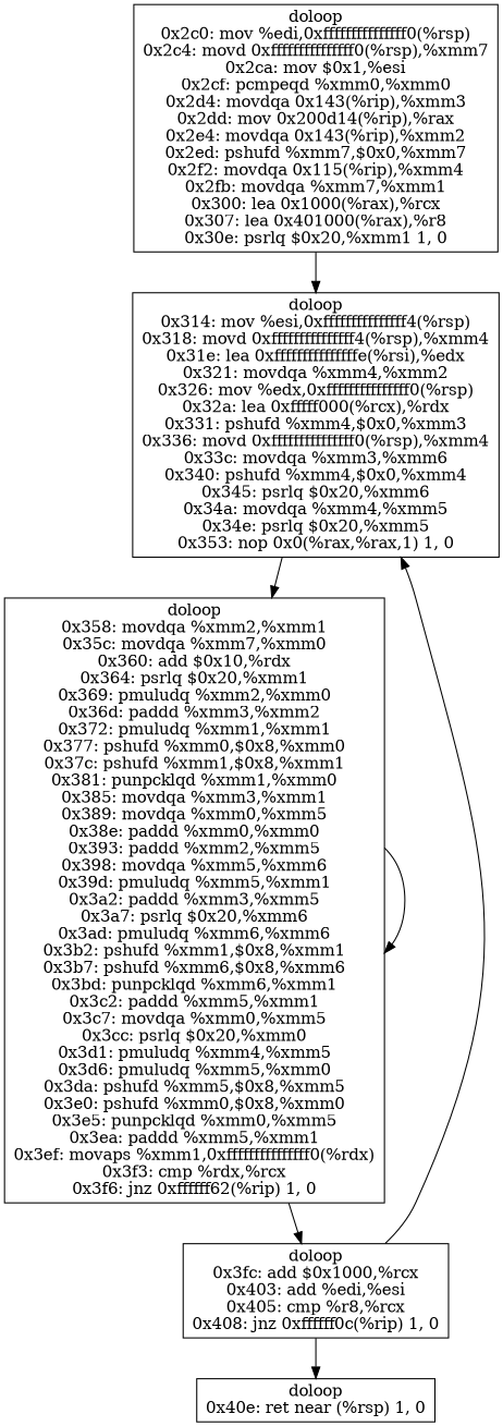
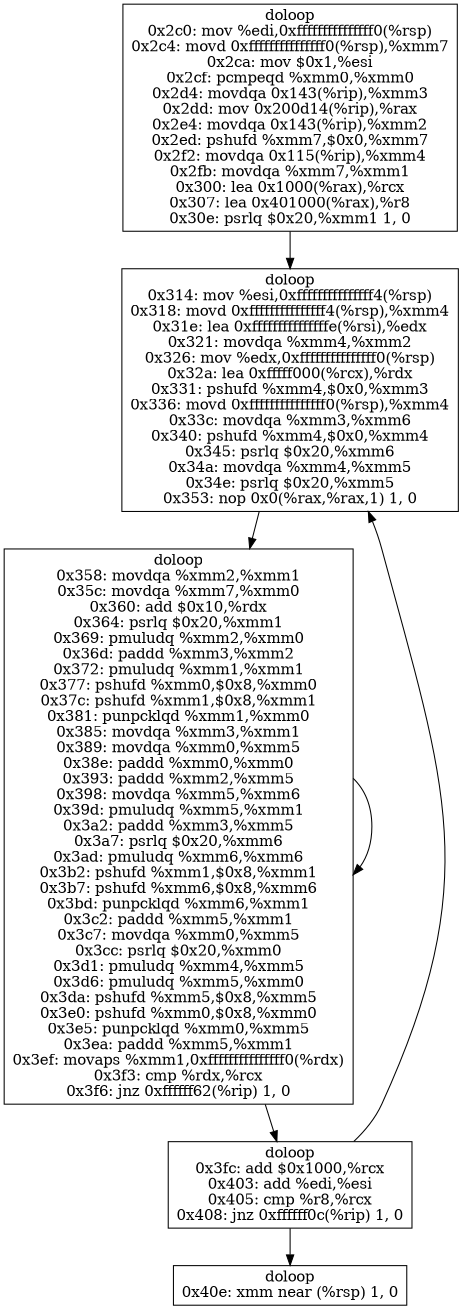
  digraph {
    node [shape=box style=solid]
    edge [color=black style=solid]
    n1 [label="doloop\n0x2c0: mov %edi,0xfffffffffffffff0(%rsp)\n0x2c4: movd 0xfffffffffffffff0(%rsp),%xmm7\n0x2ca: mov $0x1,%esi\n0x2cf: pcmpeqd %xmm0,%xmm0\n0x2d4: movdqa 0x143(%rip),%xmm3\n0x2dd: mov 0x200d14(%rip),%rax\n0x2e4: movdqa 0x143(%rip),%xmm2\n0x2ed: pshufd %xmm7,$0x0,%xmm7\n0x2f2: movdqa 0x115(%rip),%xmm4\n0x2fb: movdqa %xmm7,%xmm1\n0x300: lea 0x1000(%rax),%rcx\n0x307: lea 0x401000(%rax),%r8\n0x30e: psrlq $0x20,%xmm1 1, 0"]
    n2 [label="doloop\n0x314: mov %esi,0xfffffffffffffff4(%rsp)\n0x318: movd 0xfffffffffffffff4(%rsp),%xmm4\n0x31e: lea 0xfffffffffffffffe(%rsi),%edx\n0x321: movdqa %xmm4,%xmm2\n0x326: mov %edx,0xfffffffffffffff0(%rsp)\n0x32a: lea 0xfffff000(%rcx),%rdx\n0x331: pshufd %xmm4,$0x0,%xmm3\n0x336: movd 0xfffffffffffffff0(%rsp),%xmm4\n0x33c: movdqa %xmm3,%xmm6\n0x340: pshufd %xmm4,$0x0,%xmm4\n0x345: psrlq $0x20,%xmm6\n0x34a: movdqa %xmm4,%xmm5\n0x34e: psrlq $0x20,%xmm5\n0x353: nop 0x0(%rax,%rax,1) 1, 0"]
    n3 [label="doloop\n0x358: movdqa %xmm2,%xmm1\n0x35c: movdqa %xmm7,%xmm0\n0x360: add $0x10,%rdx\n0x364: psrlq $0x20,%xmm1\n0x369: pmuludq %xmm2,%xmm0\n0x36d: paddd %xmm3,%xmm2\n0x372: pmuludq %xmm1,%xmm1\n0x377: pshufd %xmm0,$0x8,%xmm0\n0x37c: pshufd %xmm1,$0x8,%xmm1\n0x381: punpcklqd %xmm1,%xmm0\n0x385: movdqa %xmm3,%xmm1\n0x389: movdqa %xmm0,%xmm5\n0x38e: paddd %xmm0,%xmm0\n0x393: paddd %xmm2,%xmm5\n0x398: movdqa %xmm5,%xmm6\n0x39d: pmuludq %xmm5,%xmm1\n0x3a2: paddd %xmm3,%xmm5\n0x3a7: psrlq $0x20,%xmm6\n0x3ad: pmuludq %xmm6,%xmm6\n0x3b2: pshufd %xmm1,$0x8,%xmm1\n0x3b7: pshufd %xmm6,$0x8,%xmm6\n0x3bd: punpcklqd %xmm6,%xmm1\n0x3c2: paddd %xmm5,%xmm1\n0x3c7: movdqa %xmm0,%xmm5\n0x3cc: psrlq $0x20,%xmm0\n0x3d1: pmuludq %xmm4,%xmm5\n0x3d6: pmuludq %xmm5,%xmm0\n0x3da: pshufd %xmm5,$0x8,%xmm5\n0x3e0: pshufd %xmm0,$0x8,%xmm0\n0x3e5: punpcklqd %xmm0,%xmm5\n0x3ea: paddd %xmm5,%xmm1\n0x3ef: movaps %xmm1,0xfffffffffffffff0(%rdx)\n0x3f3: cmp %rdx,%rcx\n0x3f6: jnz 0xffffff62(%rip) 1, 0"]
    n4 [label="doloop\n0x3fc: add $0x1000,%rcx\n0x403: add %edi,%esi\n0x405: cmp %r8,%rcx\n0x408: jnz 0xffffff0c(%rip) 1, 0"]
-   n5 [label="doloop\n0x40e: ret near (%rsp) 1, 0"]
+   n5 [label="doloop\n0x40e: xmm near (%rsp) 1, 0"]
    n1 -> n2
    n2 -> n3
    n3 -> n3
    n3 -> n4
    n4 -> n2
    n4 -> n5
  }
